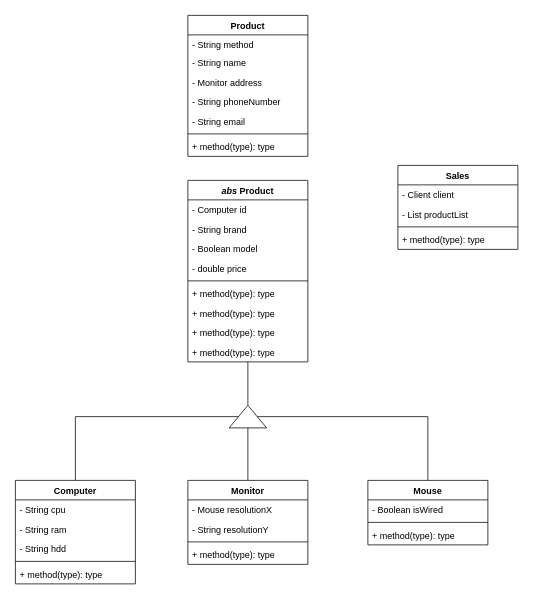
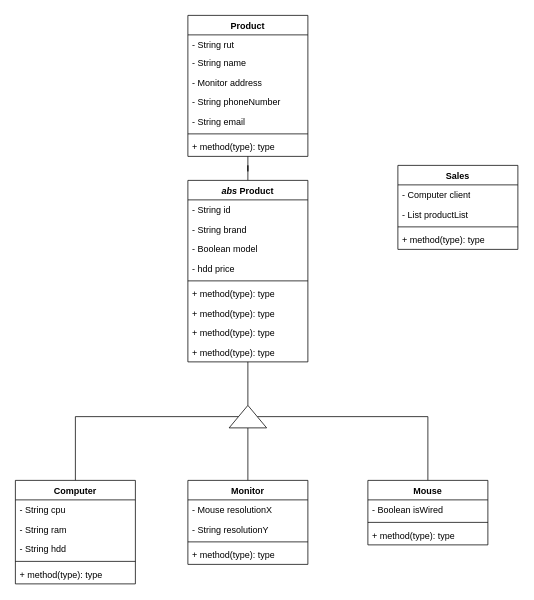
  <mxCell id="0" />
  <mxCell id="1" parent="0" />
+ <mxCell id="2" style="edgeStyle=orthogonalEdgeStyle;rounded=0;orthogonalLoop=1;jettySize=auto;html=1;entryX=0.5;entryY=0;entryDx=0;entryDy=0;endArrow=none;endFill=0;" edge="1" parent="1" source="3" target="11"><mxGeometry relative="1" as="geometry" /></mxCell>
  <mxCell id="3" value="Product" style="swimlane;fontStyle=1;align=center;verticalAlign=top;childLayout=stackLayout;horizontal=1;startSize=26;horizontalStack=0;resizeParent=1;resizeParentMax=0;resizeLast=0;collapsible=1;marginBottom=0;whiteSpace=wrap;html=1;" parent="1" vertex="1"><mxGeometry x="250" y="20" width="160" height="188" as="geometry" /></mxCell>
- <mxCell id="4" value="&lt;div&gt;- String method&lt;/div&gt;" style="text;strokeColor=none;fillColor=none;align=left;verticalAlign=top;spacingLeft=4;spacingRight=4;overflow=hidden;rotatable=0;points=[[0,0.5],[1,0.5]];portConstraint=eastwest;whiteSpace=wrap;html=1;" parent="3" vertex="1"><mxGeometry y="26" width="160" height="24" as="geometry" /></mxCell>
+ <mxCell id="4" value="&lt;div&gt;- String rut&lt;/div&gt;" style="text;strokeColor=none;fillColor=none;align=left;verticalAlign=top;spacingLeft=4;spacingRight=4;overflow=hidden;rotatable=0;points=[[0,0.5],[1,0.5]];portConstraint=eastwest;whiteSpace=wrap;html=1;" parent="3" vertex="1"><mxGeometry y="26" width="160" height="24" as="geometry" /></mxCell>
  <mxCell id="5" value="&lt;div&gt;- String name&lt;br&gt;&lt;/div&gt;" style="text;strokeColor=none;fillColor=none;align=left;verticalAlign=top;spacingLeft=4;spacingRight=4;overflow=hidden;rotatable=0;points=[[0,0.5],[1,0.5]];portConstraint=eastwest;whiteSpace=wrap;html=1;" parent="3" vertex="1"><mxGeometry y="50" width="160" height="26" as="geometry" /></mxCell>
  <mxCell id="6" value="&lt;div&gt;- Monitor address&lt;br&gt;&lt;/div&gt;" style="text;strokeColor=none;fillColor=none;align=left;verticalAlign=top;spacingLeft=4;spacingRight=4;overflow=hidden;rotatable=0;points=[[0,0.5],[1,0.5]];portConstraint=eastwest;whiteSpace=wrap;html=1;" parent="3" vertex="1"><mxGeometry y="76" width="160" height="26" as="geometry" /></mxCell>
  <mxCell id="7" value="&lt;div&gt;- String phoneNumber&lt;br&gt;&lt;/div&gt;" style="text;strokeColor=none;fillColor=none;align=left;verticalAlign=top;spacingLeft=4;spacingRight=4;overflow=hidden;rotatable=0;points=[[0,0.5],[1,0.5]];portConstraint=eastwest;whiteSpace=wrap;html=1;" parent="3" vertex="1"><mxGeometry y="102" width="160" height="26" as="geometry" /></mxCell>
  <mxCell id="8" value="&lt;div&gt;- String email&lt;br&gt;&lt;/div&gt;" style="text;strokeColor=none;fillColor=none;align=left;verticalAlign=top;spacingLeft=4;spacingRight=4;overflow=hidden;rotatable=0;points=[[0,0.5],[1,0.5]];portConstraint=eastwest;whiteSpace=wrap;html=1;" parent="3" vertex="1"><mxGeometry y="128" width="160" height="26" as="geometry" /></mxCell>
  <mxCell id="9" value="" style="line;strokeWidth=1;fillColor=none;align=left;verticalAlign=middle;spacingTop=-1;spacingLeft=3;spacingRight=3;rotatable=0;labelPosition=right;points=[];portConstraint=eastwest;strokeColor=inherit;" parent="3" vertex="1"><mxGeometry y="154" width="160" height="8" as="geometry" /></mxCell>
  <mxCell id="10" value="+ method(type): type" style="text;strokeColor=none;fillColor=none;align=left;verticalAlign=top;spacingLeft=4;spacingRight=4;overflow=hidden;rotatable=0;points=[[0,0.5],[1,0.5]];portConstraint=eastwest;whiteSpace=wrap;html=1;" parent="3" vertex="1"><mxGeometry y="162" width="160" height="26" as="geometry" /></mxCell>
  <mxCell id="11" value="&lt;i&gt;abs&lt;/i&gt; Product" style="swimlane;fontStyle=1;align=center;verticalAlign=top;childLayout=stackLayout;horizontal=1;startSize=26;horizontalStack=0;resizeParent=1;resizeParentMax=0;resizeLast=0;collapsible=1;marginBottom=0;whiteSpace=wrap;html=1;" parent="1" vertex="1"><mxGeometry x="250" y="240" width="160" height="242" as="geometry" /></mxCell>
- <mxCell id="12" value="&lt;div&gt;- Computer id&lt;/div&gt;" style="text;strokeColor=none;fillColor=none;align=left;verticalAlign=top;spacingLeft=4;spacingRight=4;overflow=hidden;rotatable=0;points=[[0,0.5],[1,0.5]];portConstraint=eastwest;whiteSpace=wrap;html=1;" parent="11" vertex="1"><mxGeometry y="26" width="160" height="26" as="geometry" /></mxCell>
+ <mxCell id="12" value="&lt;div&gt;- String id&lt;/div&gt;" style="text;strokeColor=none;fillColor=none;align=left;verticalAlign=top;spacingLeft=4;spacingRight=4;overflow=hidden;rotatable=0;points=[[0,0.5],[1,0.5]];portConstraint=eastwest;whiteSpace=wrap;html=1;" parent="11" vertex="1"><mxGeometry y="26" width="160" height="26" as="geometry" /></mxCell>
  <mxCell id="13" value="&lt;div&gt;- String brand&lt;br&gt;&lt;/div&gt;" style="text;strokeColor=none;fillColor=none;align=left;verticalAlign=top;spacingLeft=4;spacingRight=4;overflow=hidden;rotatable=0;points=[[0,0.5],[1,0.5]];portConstraint=eastwest;whiteSpace=wrap;html=1;" parent="11" vertex="1"><mxGeometry y="52" width="160" height="26" as="geometry" /></mxCell>
  <mxCell id="14" value="&lt;div&gt;- Boolean model&lt;br&gt;&lt;/div&gt;" style="text;strokeColor=none;fillColor=none;align=left;verticalAlign=top;spacingLeft=4;spacingRight=4;overflow=hidden;rotatable=0;points=[[0,0.5],[1,0.5]];portConstraint=eastwest;whiteSpace=wrap;html=1;" parent="11" vertex="1"><mxGeometry y="78" width="160" height="26" as="geometry" /></mxCell>
- <mxCell id="15" value="&lt;div&gt;- double price&lt;br&gt;&lt;/div&gt;" style="text;strokeColor=none;fillColor=none;align=left;verticalAlign=top;spacingLeft=4;spacingRight=4;overflow=hidden;rotatable=0;points=[[0,0.5],[1,0.5]];portConstraint=eastwest;whiteSpace=wrap;html=1;" parent="11" vertex="1"><mxGeometry y="104" width="160" height="26" as="geometry" /></mxCell>
+ <mxCell id="15" value="&lt;div&gt;- hdd price&lt;br&gt;&lt;/div&gt;" style="text;strokeColor=none;fillColor=none;align=left;verticalAlign=top;spacingLeft=4;spacingRight=4;overflow=hidden;rotatable=0;points=[[0,0.5],[1,0.5]];portConstraint=eastwest;whiteSpace=wrap;html=1;" parent="11" vertex="1"><mxGeometry y="104" width="160" height="26" as="geometry" /></mxCell>
  <mxCell id="16" value="" style="line;strokeWidth=1;fillColor=none;align=left;verticalAlign=middle;spacingTop=-1;spacingLeft=3;spacingRight=3;rotatable=0;labelPosition=right;points=[];portConstraint=eastwest;strokeColor=inherit;" parent="11" vertex="1"><mxGeometry y="130" width="160" height="8" as="geometry" /></mxCell>
  <mxCell id="17" value="+ method(type): type" style="text;strokeColor=none;fillColor=none;align=left;verticalAlign=top;spacingLeft=4;spacingRight=4;overflow=hidden;rotatable=0;points=[[0,0.5],[1,0.5]];portConstraint=eastwest;whiteSpace=wrap;html=1;" parent="11" vertex="1"><mxGeometry y="138" width="160" height="26" as="geometry" /></mxCell>
  <mxCell id="18" value="+ method(type): type" style="text;strokeColor=none;fillColor=none;align=left;verticalAlign=top;spacingLeft=4;spacingRight=4;overflow=hidden;rotatable=0;points=[[0,0.5],[1,0.5]];portConstraint=eastwest;whiteSpace=wrap;html=1;" parent="11" vertex="1"><mxGeometry y="164" width="160" height="26" as="geometry" /></mxCell>
  <mxCell id="19" value="+ method(type): type" style="text;strokeColor=none;fillColor=none;align=left;verticalAlign=top;spacingLeft=4;spacingRight=4;overflow=hidden;rotatable=0;points=[[0,0.5],[1,0.5]];portConstraint=eastwest;whiteSpace=wrap;html=1;" parent="11" vertex="1"><mxGeometry y="190" width="160" height="26" as="geometry" /></mxCell>
  <mxCell id="20" value="+ method(type): type" style="text;strokeColor=none;fillColor=none;align=left;verticalAlign=top;spacingLeft=4;spacingRight=4;overflow=hidden;rotatable=0;points=[[0,0.5],[1,0.5]];portConstraint=eastwest;whiteSpace=wrap;html=1;" parent="11" vertex="1"><mxGeometry y="216" width="160" height="26" as="geometry" /></mxCell>
  <mxCell id="21" style="edgeStyle=orthogonalEdgeStyle;rounded=0;orthogonalLoop=1;jettySize=auto;html=1;entryX=0.5;entryY=1.038;entryDx=0;entryDy=0;entryPerimeter=0;" edge="1" parent="11" source="11" target="20"><mxGeometry relative="1" as="geometry" /></mxCell>
  <mxCell id="22" style="edgeStyle=orthogonalEdgeStyle;rounded=0;orthogonalLoop=1;jettySize=auto;html=1;entryX=0.5;entryY=0;entryDx=0;entryDy=0;exitX=0.5;exitY=0;exitDx=0;exitDy=0;endArrow=none;endFill=0;" edge="1" parent="1" source="23" target="41"><mxGeometry relative="1" as="geometry"><Array as="points"><mxPoint x="100" y="555" /></Array></mxGeometry></mxCell>
  <mxCell id="23" value="Computer" style="swimlane;fontStyle=1;align=center;verticalAlign=top;childLayout=stackLayout;horizontal=1;startSize=26;horizontalStack=0;resizeParent=1;resizeParentMax=0;resizeLast=0;collapsible=1;marginBottom=0;whiteSpace=wrap;html=1;" parent="1" vertex="1"><mxGeometry x="20" y="640" width="160" height="138" as="geometry" /></mxCell>
  <mxCell id="24" value="&lt;div&gt;- String cpu&lt;/div&gt;&lt;div&gt;&lt;br&gt;&lt;/div&gt;" style="text;strokeColor=none;fillColor=none;align=left;verticalAlign=top;spacingLeft=4;spacingRight=4;overflow=hidden;rotatable=0;points=[[0,0.5],[1,0.5]];portConstraint=eastwest;whiteSpace=wrap;html=1;" parent="23" vertex="1"><mxGeometry y="26" width="160" height="26" as="geometry" /></mxCell>
  <mxCell id="25" value="&lt;div&gt;- String ram&lt;/div&gt;&lt;div&gt;&lt;br&gt;&lt;/div&gt;" style="text;strokeColor=none;fillColor=none;align=left;verticalAlign=top;spacingLeft=4;spacingRight=4;overflow=hidden;rotatable=0;points=[[0,0.5],[1,0.5]];portConstraint=eastwest;whiteSpace=wrap;html=1;" parent="23" vertex="1"><mxGeometry y="52" width="160" height="26" as="geometry" /></mxCell>
  <mxCell id="26" value="&lt;div&gt;- String hdd&lt;/div&gt;" style="text;strokeColor=none;fillColor=none;align=left;verticalAlign=top;spacingLeft=4;spacingRight=4;overflow=hidden;rotatable=0;points=[[0,0.5],[1,0.5]];portConstraint=eastwest;whiteSpace=wrap;html=1;" parent="23" vertex="1"><mxGeometry y="78" width="160" height="26" as="geometry" /></mxCell>
  <mxCell id="27" value="" style="line;strokeWidth=1;fillColor=none;align=left;verticalAlign=middle;spacingTop=-1;spacingLeft=3;spacingRight=3;rotatable=0;labelPosition=right;points=[];portConstraint=eastwest;strokeColor=inherit;" parent="23" vertex="1"><mxGeometry y="104" width="160" height="8" as="geometry" /></mxCell>
  <mxCell id="28" value="+ method(type): type" style="text;strokeColor=none;fillColor=none;align=left;verticalAlign=top;spacingLeft=4;spacingRight=4;overflow=hidden;rotatable=0;points=[[0,0.5],[1,0.5]];portConstraint=eastwest;whiteSpace=wrap;html=1;" parent="23" vertex="1"><mxGeometry y="112" width="160" height="26" as="geometry" /></mxCell>
  <mxCell id="29" style="edgeStyle=orthogonalEdgeStyle;rounded=0;orthogonalLoop=1;jettySize=auto;html=1;endArrow=none;endFill=0;" edge="1" parent="1" source="30" target="41"><mxGeometry relative="1" as="geometry" /></mxCell>
  <mxCell id="30" value="Monitor" style="swimlane;fontStyle=1;align=center;verticalAlign=top;childLayout=stackLayout;horizontal=1;startSize=26;horizontalStack=0;resizeParent=1;resizeParentMax=0;resizeLast=0;collapsible=1;marginBottom=0;whiteSpace=wrap;html=1;" vertex="1" parent="1"><mxGeometry x="250" y="640" width="160" height="112" as="geometry" /></mxCell>
  <mxCell id="31" value="&lt;div&gt;- Mouse resolutionX&lt;/div&gt;&lt;div&gt;&lt;br&gt;&lt;/div&gt;" style="text;strokeColor=none;fillColor=none;align=left;verticalAlign=top;spacingLeft=4;spacingRight=4;overflow=hidden;rotatable=0;points=[[0,0.5],[1,0.5]];portConstraint=eastwest;whiteSpace=wrap;html=1;" vertex="1" parent="30"><mxGeometry y="26" width="160" height="26" as="geometry" /></mxCell>
  <mxCell id="32" value="&lt;div&gt;- String resolutionY&lt;/div&gt;&lt;div&gt;&lt;br&gt;&lt;/div&gt;" style="text;strokeColor=none;fillColor=none;align=left;verticalAlign=top;spacingLeft=4;spacingRight=4;overflow=hidden;rotatable=0;points=[[0,0.5],[1,0.5]];portConstraint=eastwest;whiteSpace=wrap;html=1;" vertex="1" parent="30"><mxGeometry y="52" width="160" height="26" as="geometry" /></mxCell>
  <mxCell id="33" value="" style="line;strokeWidth=1;fillColor=none;align=left;verticalAlign=middle;spacingTop=-1;spacingLeft=3;spacingRight=3;rotatable=0;labelPosition=right;points=[];portConstraint=eastwest;strokeColor=inherit;" vertex="1" parent="30"><mxGeometry y="78" width="160" height="8" as="geometry" /></mxCell>
  <mxCell id="34" value="+ method(type): type" style="text;strokeColor=none;fillColor=none;align=left;verticalAlign=top;spacingLeft=4;spacingRight=4;overflow=hidden;rotatable=0;points=[[0,0.5],[1,0.5]];portConstraint=eastwest;whiteSpace=wrap;html=1;" vertex="1" parent="30"><mxGeometry y="86" width="160" height="26" as="geometry" /></mxCell>
  <mxCell id="35" style="edgeStyle=orthogonalEdgeStyle;rounded=0;orthogonalLoop=1;jettySize=auto;html=1;entryX=0.5;entryY=1;entryDx=0;entryDy=0;endArrow=none;endFill=0;" edge="1" parent="1" source="36" target="41"><mxGeometry relative="1" as="geometry"><Array as="points"><mxPoint x="570" y="555" /></Array></mxGeometry></mxCell>
  <mxCell id="36" value="Mouse" style="swimlane;fontStyle=1;align=center;verticalAlign=top;childLayout=stackLayout;horizontal=1;startSize=26;horizontalStack=0;resizeParent=1;resizeParentMax=0;resizeLast=0;collapsible=1;marginBottom=0;whiteSpace=wrap;html=1;" vertex="1" parent="1"><mxGeometry x="490" y="640" width="160" height="86" as="geometry" /></mxCell>
  <mxCell id="37" value="&lt;div&gt;- Boolean isWired&lt;/div&gt;&lt;div&gt;&lt;br&gt;&lt;/div&gt;" style="text;strokeColor=none;fillColor=none;align=left;verticalAlign=top;spacingLeft=4;spacingRight=4;overflow=hidden;rotatable=0;points=[[0,0.5],[1,0.5]];portConstraint=eastwest;whiteSpace=wrap;html=1;" vertex="1" parent="36"><mxGeometry y="26" width="160" height="26" as="geometry" /></mxCell>
  <mxCell id="38" value="" style="line;strokeWidth=1;fillColor=none;align=left;verticalAlign=middle;spacingTop=-1;spacingLeft=3;spacingRight=3;rotatable=0;labelPosition=right;points=[];portConstraint=eastwest;strokeColor=inherit;" vertex="1" parent="36"><mxGeometry y="52" width="160" height="8" as="geometry" /></mxCell>
  <mxCell id="39" value="+ method(type): type" style="text;strokeColor=none;fillColor=none;align=left;verticalAlign=top;spacingLeft=4;spacingRight=4;overflow=hidden;rotatable=0;points=[[0,0.5],[1,0.5]];portConstraint=eastwest;whiteSpace=wrap;html=1;" vertex="1" parent="36"><mxGeometry y="60" width="160" height="26" as="geometry" /></mxCell>
  <mxCell id="40" style="edgeStyle=orthogonalEdgeStyle;rounded=0;orthogonalLoop=1;jettySize=auto;html=1;endArrow=none;endFill=0;" edge="1" parent="1" source="41" target="11"><mxGeometry relative="1" as="geometry" /></mxCell>
  <mxCell id="41" value="" style="triangle;whiteSpace=wrap;html=1;rotation=-90;" vertex="1" parent="1"><mxGeometry x="315" y="530" width="30" height="50" as="geometry" /></mxCell>
  <mxCell id="42" value="Sales" style="swimlane;fontStyle=1;align=center;verticalAlign=top;childLayout=stackLayout;horizontal=1;startSize=26;horizontalStack=0;resizeParent=1;resizeParentMax=0;resizeLast=0;collapsible=1;marginBottom=0;whiteSpace=wrap;html=1;" vertex="1" parent="1"><mxGeometry x="530" y="220" width="160" height="112" as="geometry" /></mxCell>
- <mxCell id="43" value="&lt;div&gt;- Client client&lt;/div&gt;" style="text;strokeColor=none;fillColor=none;align=left;verticalAlign=top;spacingLeft=4;spacingRight=4;overflow=hidden;rotatable=0;points=[[0,0.5],[1,0.5]];portConstraint=eastwest;whiteSpace=wrap;html=1;" vertex="1" parent="42"><mxGeometry y="26" width="160" height="26" as="geometry" /></mxCell>
+ <mxCell id="43" value="&lt;div&gt;- Computer client&lt;/div&gt;" style="text;strokeColor=none;fillColor=none;align=left;verticalAlign=top;spacingLeft=4;spacingRight=4;overflow=hidden;rotatable=0;points=[[0,0.5],[1,0.5]];portConstraint=eastwest;whiteSpace=wrap;html=1;" vertex="1" parent="42"><mxGeometry y="26" width="160" height="26" as="geometry" /></mxCell>
  <mxCell id="44" value="- List productList" style="text;strokeColor=none;fillColor=none;align=left;verticalAlign=top;spacingLeft=4;spacingRight=4;overflow=hidden;rotatable=0;points=[[0,0.5],[1,0.5]];portConstraint=eastwest;whiteSpace=wrap;html=1;" vertex="1" parent="42"><mxGeometry y="52" width="160" height="26" as="geometry" /></mxCell>
  <mxCell id="45" value="" style="line;strokeWidth=1;fillColor=none;align=left;verticalAlign=middle;spacingTop=-1;spacingLeft=3;spacingRight=3;rotatable=0;labelPosition=right;points=[];portConstraint=eastwest;strokeColor=inherit;" vertex="1" parent="42"><mxGeometry y="78" width="160" height="8" as="geometry" /></mxCell>
  <mxCell id="46" value="+ method(type): type" style="text;strokeColor=none;fillColor=none;align=left;verticalAlign=top;spacingLeft=4;spacingRight=4;overflow=hidden;rotatable=0;points=[[0,0.5],[1,0.5]];portConstraint=eastwest;whiteSpace=wrap;html=1;" vertex="1" parent="42"><mxGeometry y="86" width="160" height="26" as="geometry" /></mxCell>
